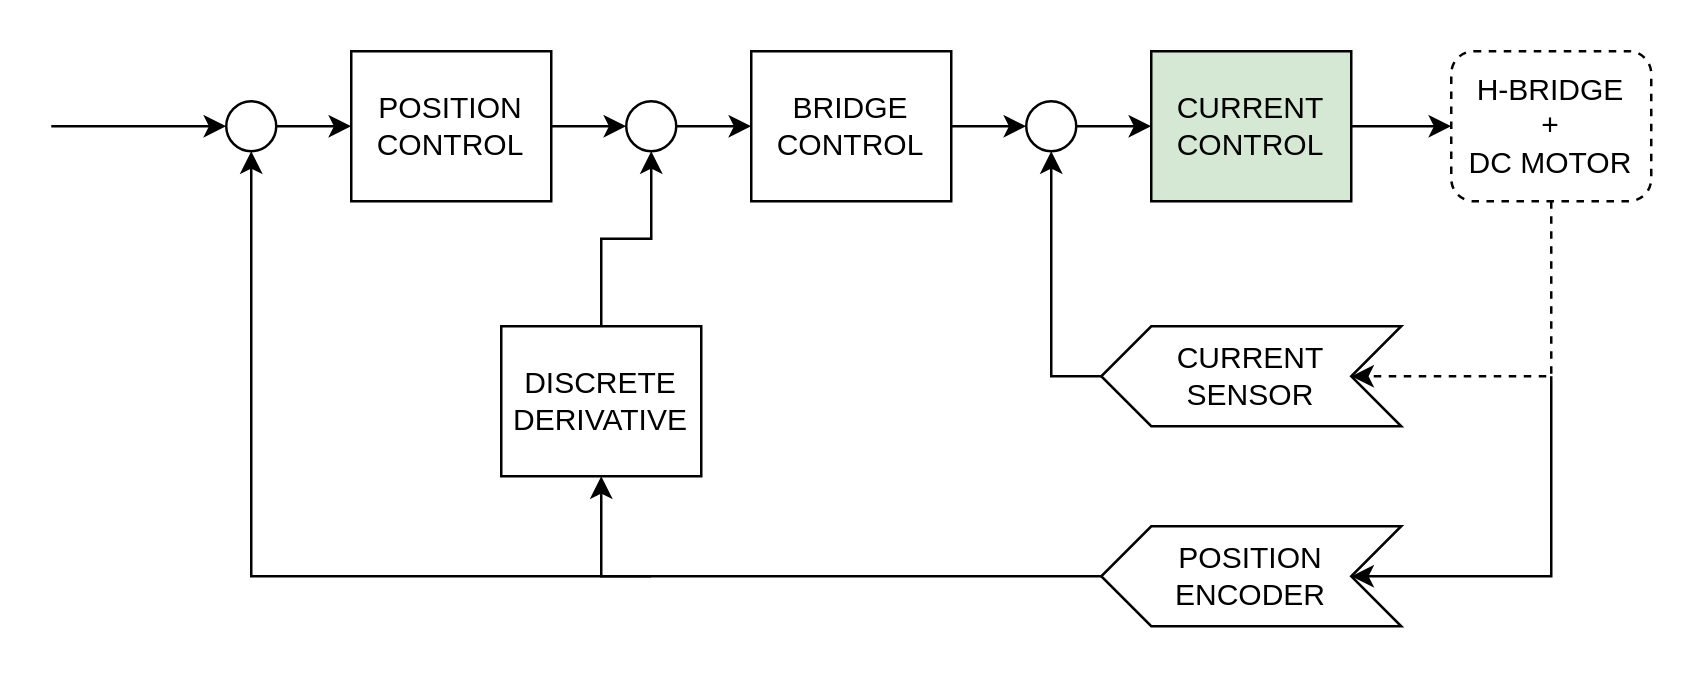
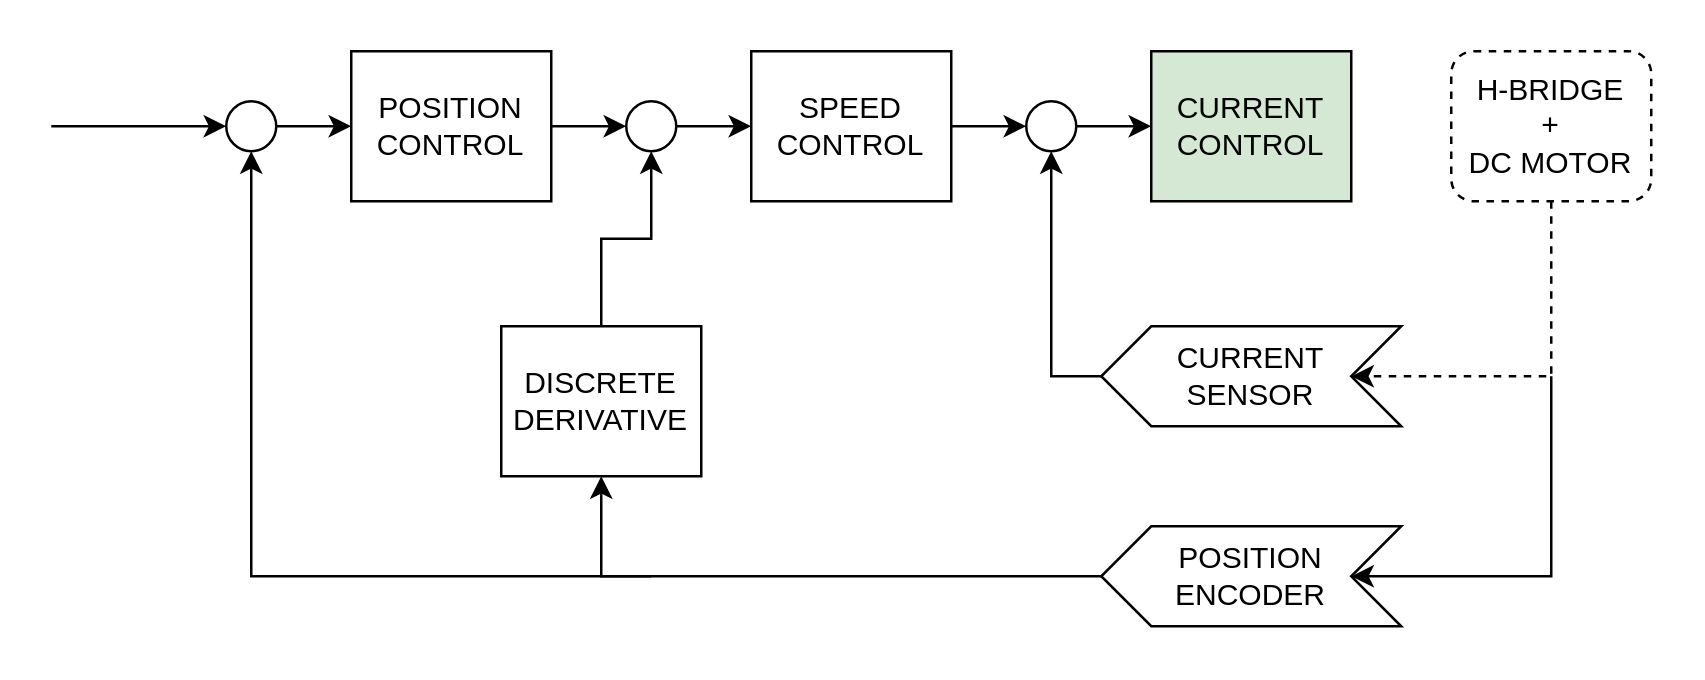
  <mxCell id="0" />
  <mxCell id="1" parent="0" />
  <mxCell id="2" value="POSITION CONTROL" style="rounded=0;whiteSpace=wrap;html=1;" parent="1" vertex="1"><mxGeometry x="140" y="20" width="80" height="60" as="geometry" /></mxCell>
- <mxCell id="3" value="BRIDGE &lt;br&gt;CONTROL" style="rounded=0;whiteSpace=wrap;html=1;" parent="1" vertex="1"><mxGeometry x="300" y="20" width="80" height="60" as="geometry" /></mxCell>
- <mxCell id="4" style="edgeStyle=orthogonalEdgeStyle;rounded=0;orthogonalLoop=1;jettySize=auto;html=1;exitX=1;exitY=0.5;exitDx=0;exitDy=0;entryX=0;entryY=0.5;entryDx=0;entryDy=0;" parent="1" source="5" target="9" edge="1"><mxGeometry relative="1" as="geometry" /></mxCell>
+ <mxCell id="3" value="SPEED &lt;br&gt;CONTROL" style="rounded=0;whiteSpace=wrap;html=1;" parent="1" vertex="1"><mxGeometry x="300" y="20" width="80" height="60" as="geometry" /></mxCell>
  <mxCell id="5" value="CURRENT CONTROL" style="rounded=0;whiteSpace=wrap;html=1;fillColor=#d5e8d4;" parent="1" vertex="1"><mxGeometry x="460" y="20" width="80" height="60" as="geometry" /></mxCell>
  <mxCell id="6" value="" style="ellipse;whiteSpace=wrap;html=1;aspect=fixed;" parent="1" vertex="1"><mxGeometry x="250" y="40" width="20" height="20" as="geometry" /></mxCell>
  <mxCell id="7" style="edgeStyle=orthogonalEdgeStyle;rounded=0;orthogonalLoop=1;jettySize=auto;html=1;exitX=1;exitY=0.5;exitDx=0;exitDy=0;entryX=0;entryY=0.5;entryDx=0;entryDy=0;" parent="1" source="8" target="5" edge="1"><mxGeometry relative="1" as="geometry" /></mxCell>
  <mxCell id="8" value="" style="ellipse;whiteSpace=wrap;html=1;aspect=fixed;" parent="1" vertex="1"><mxGeometry x="410" y="40" width="20" height="20" as="geometry" /></mxCell>
  <mxCell id="9" value="H-BRIDGE&lt;br&gt;+&lt;br&gt;DC MOTOR" style="rounded=1;whiteSpace=wrap;html=1;dashed=1;" parent="1" vertex="1"><mxGeometry x="580" y="20" width="80" height="60" as="geometry" /></mxCell>
  <mxCell id="10" value="CURRENT&lt;br&gt;SENSOR" style="shape=step;perimeter=stepPerimeter;whiteSpace=wrap;html=1;fixedSize=1;direction=west;" parent="1" vertex="1"><mxGeometry x="440" y="130" width="120" height="40" as="geometry" /></mxCell>
  <mxCell id="11" style="edgeStyle=orthogonalEdgeStyle;rounded=0;orthogonalLoop=1;jettySize=auto;html=1;exitX=0.5;exitY=0;exitDx=0;exitDy=0;entryX=0.5;entryY=1;entryDx=0;entryDy=0;" parent="1" source="25" target="6" edge="1"><mxGeometry relative="1" as="geometry" /></mxCell>
  <mxCell id="12" value="" style="endArrow=classic;html=1;rounded=0;exitX=1;exitY=0.5;exitDx=0;exitDy=0;entryX=0;entryY=0.5;entryDx=0;entryDy=0;" parent="1" source="2" edge="1" target="6"><mxGeometry width="50" height="50" relative="1" as="geometry"><mxPoint x="140" y="50" as="sourcePoint" /><mxPoint x="170" y="50" as="targetPoint" /></mxGeometry></mxCell>
  <mxCell id="13" value="" style="endArrow=classic;html=1;rounded=0;exitX=1;exitY=0.5;exitDx=0;exitDy=0;entryX=0;entryY=0.5;entryDx=0;entryDy=0;" parent="1" source="6" target="3" edge="1"><mxGeometry width="50" height="50" relative="1" as="geometry"><mxPoint x="360" y="160" as="sourcePoint" /><mxPoint x="410" y="110" as="targetPoint" /></mxGeometry></mxCell>
  <mxCell id="14" value="" style="endArrow=classic;html=1;rounded=0;exitX=1;exitY=0.5;exitDx=0;exitDy=0;entryX=0;entryY=0.5;entryDx=0;entryDy=0;" parent="1" edge="1" target="8" source="3"><mxGeometry width="50" height="50" relative="1" as="geometry"><mxPoint x="339" y="49.5" as="sourcePoint" /><mxPoint x="369" y="49.5" as="targetPoint" /></mxGeometry></mxCell>
  <mxCell id="15" value="" style="endArrow=classic;html=1;rounded=0;entryX=0.5;entryY=1;entryDx=0;entryDy=0;exitX=1;exitY=0.5;exitDx=0;exitDy=0;" parent="1" source="10" target="8" edge="1"><mxGeometry width="50" height="50" relative="1" as="geometry"><mxPoint x="340" y="170" as="sourcePoint" /><mxPoint x="390" y="120" as="targetPoint" /><Array as="points"><mxPoint x="420" y="150" /></Array></mxGeometry></mxCell>
  <mxCell id="16" style="edgeStyle=orthogonalEdgeStyle;rounded=0;orthogonalLoop=1;jettySize=auto;html=1;exitX=1;exitY=0.5;exitDx=0;exitDy=0;entryX=0;entryY=0.5;entryDx=0;entryDy=0;" parent="1" source="17" target="2" edge="1"><mxGeometry relative="1" as="geometry" /></mxCell>
  <mxCell id="17" value="" style="ellipse;whiteSpace=wrap;html=1;aspect=fixed;" parent="1" vertex="1"><mxGeometry x="90" y="40" width="20" height="20" as="geometry" /></mxCell>
  <mxCell id="18" value="" style="endArrow=classic;html=1;rounded=0;entryX=0.5;entryY=1;entryDx=0;entryDy=0;" parent="1" target="17" edge="1"><mxGeometry width="50" height="50" relative="1" as="geometry"><mxPoint x="260" y="230" as="sourcePoint" /><mxPoint x="-60" y="120" as="targetPoint" /><Array as="points"><mxPoint x="100" y="230" /></Array></mxGeometry></mxCell>
  <mxCell id="19" value="" style="endArrow=classic;html=1;rounded=0;entryX=0;entryY=0.5;entryDx=0;entryDy=0;" parent="1" target="17" edge="1"><mxGeometry width="50" height="50" relative="1" as="geometry"><mxPoint x="20" y="50" as="sourcePoint" /><mxPoint x="-60" y="120" as="targetPoint" /></mxGeometry></mxCell>
  <mxCell id="20" value="" style="endArrow=classic;html=1;rounded=0;entryX=0;entryY=0.5;entryDx=0;entryDy=0;exitX=0.5;exitY=1;exitDx=0;exitDy=0;dashed=1;" parent="1" source="9" target="10" edge="1"><mxGeometry width="50" height="50" relative="1" as="geometry"><mxPoint x="350" y="170" as="sourcePoint" /><mxPoint x="400" y="120" as="targetPoint" /><Array as="points"><mxPoint x="620" y="150" /></Array></mxGeometry></mxCell>
  <mxCell id="21" value="" style="endArrow=classic;html=1;rounded=0;" parent="1" edge="1" source="23"><mxGeometry width="50" height="50" relative="1" as="geometry"><mxPoint x="620" y="150" as="sourcePoint" /><mxPoint x="520" y="230" as="targetPoint" /><Array as="points" /></mxGeometry></mxCell>
  <mxCell id="22" value="" style="endArrow=classic;html=1;rounded=0;" edge="1" parent="1" target="23"><mxGeometry width="50" height="50" relative="1" as="geometry"><mxPoint x="620" y="150" as="sourcePoint" /><mxPoint x="520" y="230" as="targetPoint" /><Array as="points"><mxPoint x="620" y="230" /></Array></mxGeometry></mxCell>
  <mxCell id="23" value="POSITION&lt;br&gt;ENCODER" style="shape=step;perimeter=stepPerimeter;whiteSpace=wrap;html=1;fixedSize=1;direction=west;" parent="1" vertex="1"><mxGeometry x="440" y="210" width="120" height="40" as="geometry" /></mxCell>
  <mxCell id="24" value="" style="edgeStyle=orthogonalEdgeStyle;rounded=0;orthogonalLoop=1;jettySize=auto;html=1;exitX=1;exitY=0.5;exitDx=0;exitDy=0;entryX=0.5;entryY=1;entryDx=0;entryDy=0;" edge="1" parent="1" source="23" target="25"><mxGeometry relative="1" as="geometry"><mxPoint x="440" y="230" as="sourcePoint" /><mxPoint x="260" y="60" as="targetPoint" /></mxGeometry></mxCell>
  <mxCell id="25" value="DISCRETE DERIVATIVE" style="rounded=0;whiteSpace=wrap;html=1;" vertex="1" parent="1"><mxGeometry x="200" y="130" width="80" height="60" as="geometry" /></mxCell>
